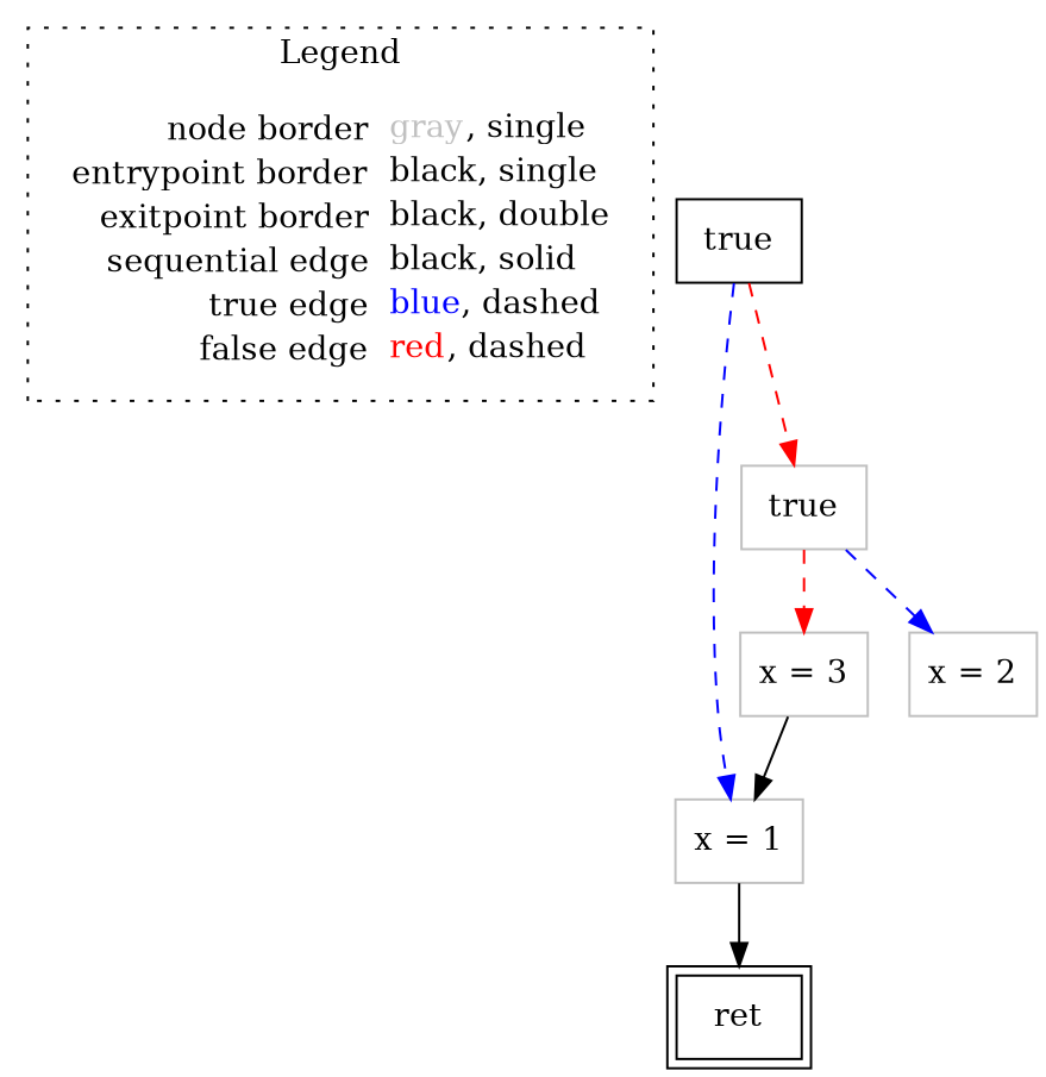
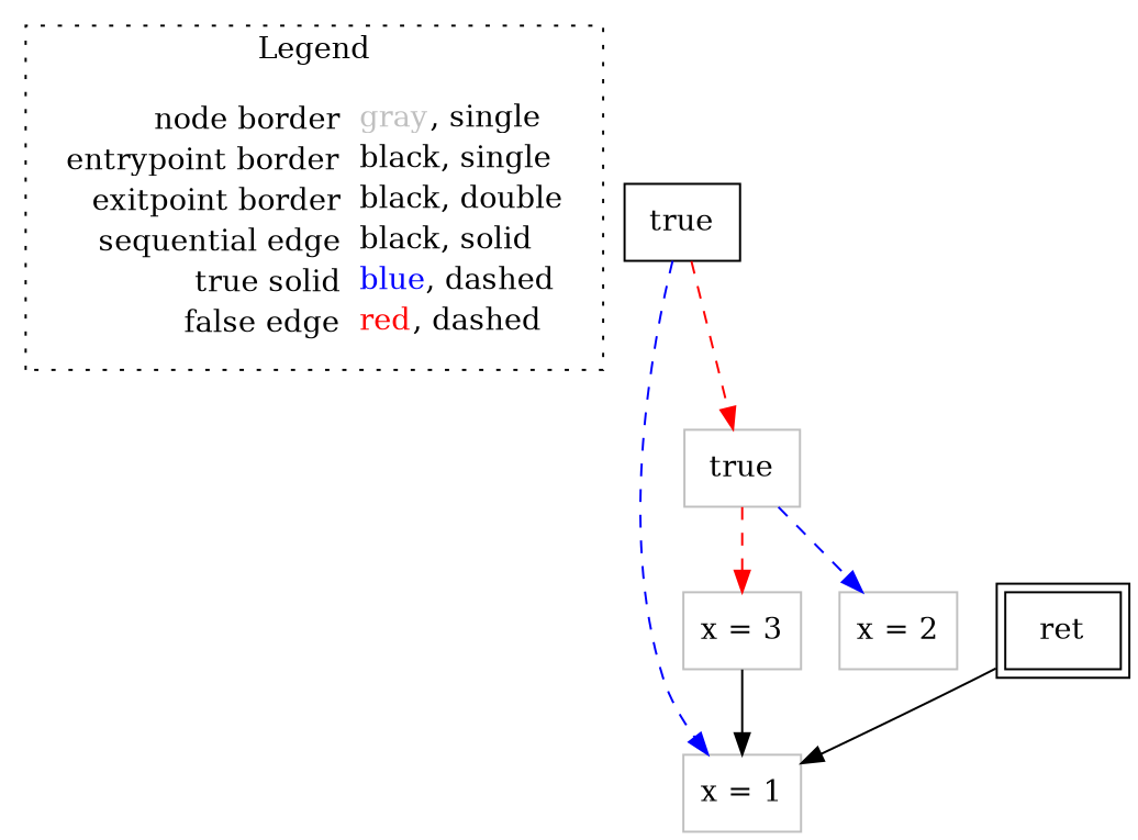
  digraph {
    node [shape=rect color=gray]
    edge [color=blue style=dashed]
-   n1 [label=<<table border="0" cellpadding="2" cellspacing="0" cellborder="0"><tr><td align="right">node border&nbsp;</td><td align="left"><font color="gray">gray</font>, single</td></tr><tr><td align="right">entrypoint border&nbsp;</td><td align="left"><font color="black">black</font>, single</td></tr><tr><td align="right">exitpoint border&nbsp;</td><td align="left"><font color="black">black</font>, double</td></tr><tr><td align="right">sequential edge&nbsp;</td><td align="left"><font color="black">black</font>, solid</td></tr><tr><td align="right">true edge&nbsp;</td><td align="left"><font color="blue">blue</font>, dashed</td></tr><tr><td align="right">false edge&nbsp;</td><td align="left"><font color="red">red</font>, dashed</td></tr></table>> shape=plaintext color=""]
+   n1 [label=<<table border="0" cellpadding="2" cellspacing="0" cellborder="0"><tr><td align="right">node border&nbsp;</td><td align="left"><font color="gray">gray</font>, single</td></tr><tr><td align="right">entrypoint border&nbsp;</td><td align="left"><font color="black">black</font>, single</td></tr><tr><td align="right">exitpoint border&nbsp;</td><td align="left"><font color="black">black</font>, double</td></tr><tr><td align="right">sequential edge&nbsp;</td><td align="left"><font color="black">black</font>, solid</td></tr><tr><td align="right">true solid&nbsp;</td><td align="left"><font color="blue">blue</font>, dashed</td></tr><tr><td align="right">false edge&nbsp;</td><td align="left"><font color="red">red</font>, dashed</td></tr></table>> shape=plaintext color=""]
    n2 [color=black label=<true>]
    n3 [label=<x = 1>]
    n4 [label=<true>]
    n5 [color=black label=<ret> peripheries=2]
    n6 [label=<x = 3>]
    n7 [label=<x = 2>]
    subgraph cluster_1 {
      label=Legend
      style=dotted
      n1
    }
    n2 -> n3
    n2 -> n4 [color=red]
-   n3 -> n5 [color=black style=""]
+   n5 -> n3 [color=black style=""]
    n4 -> n6 [color=red]
    n4 -> n7
    n6 -> n3 [color=black style=""]
  }
